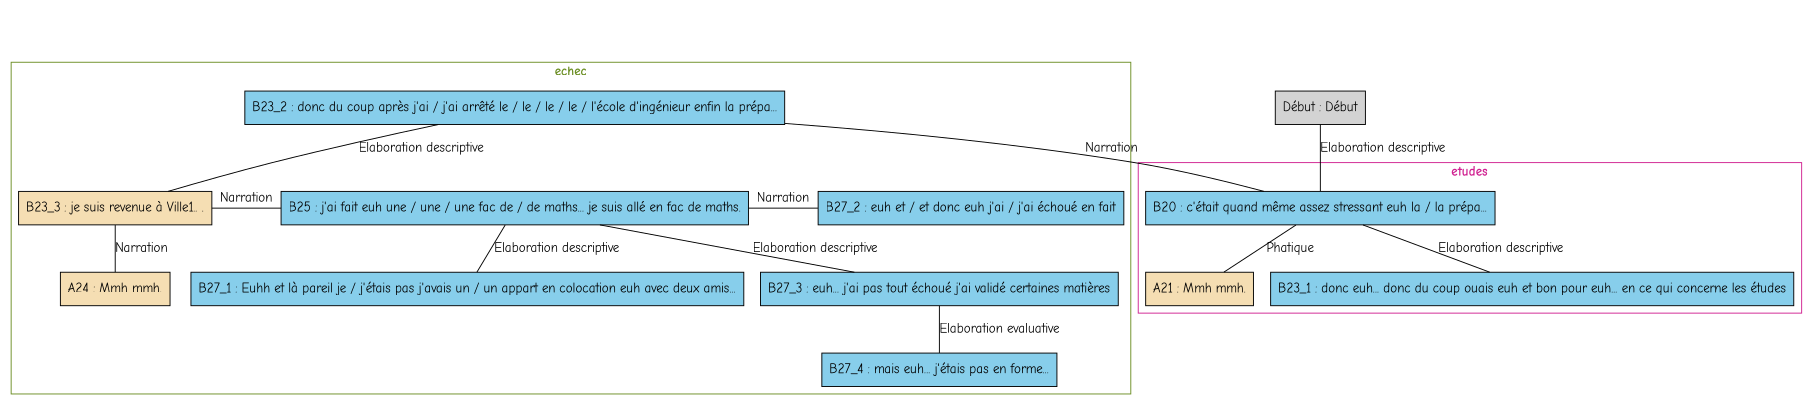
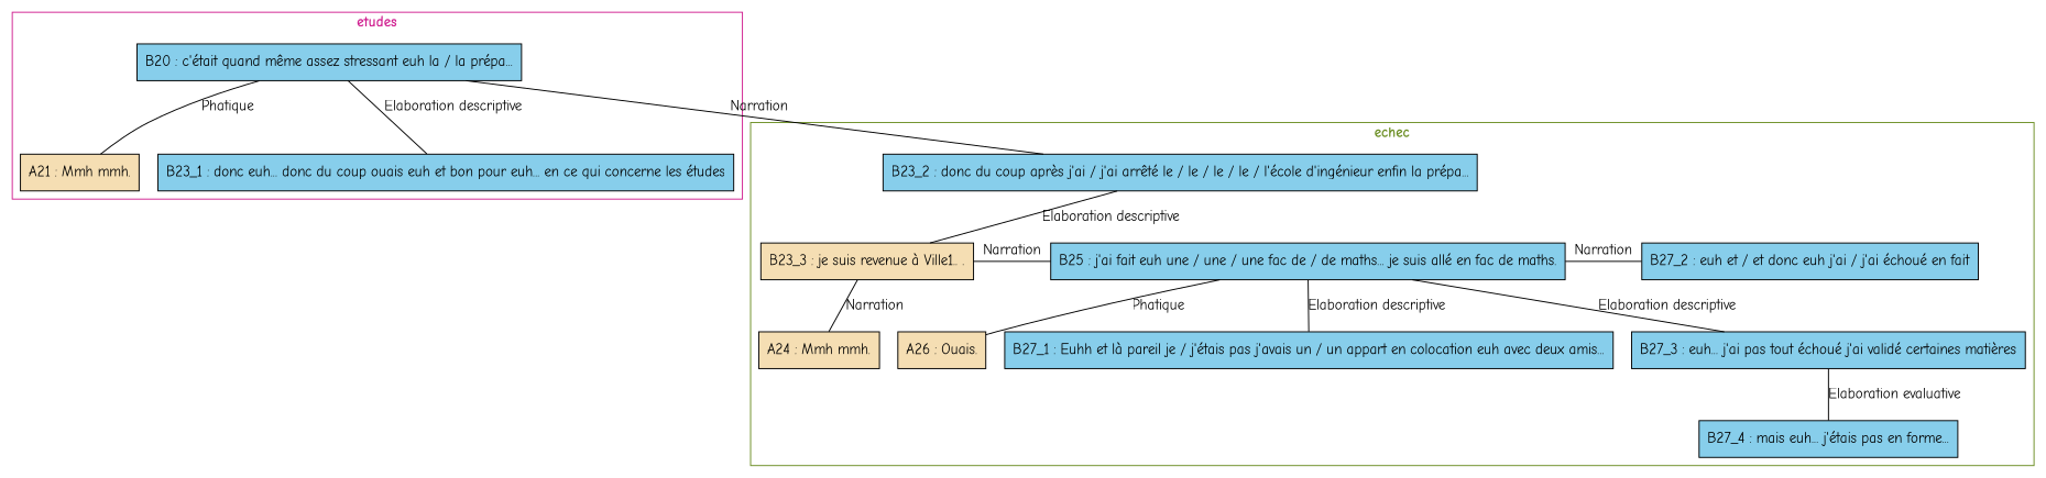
  digraph {
    fontname="Comic Neue"
    newrank=true
    node [fillcolor=skyblue fontname="Comic Neue" shape=box style=filled]
    edge [dir=none fontname="Comic Neue" weight=2]
    n1 [label="B20 : c'était quand même assez stressant euh la / la prépa..."]
    n2 [fillcolor=wheat label="A21 : Mmh mmh."]
    n3 [label="B23_1 : donc euh... donc du coup ouais euh et bon pour euh... en ce qui concerne les études"]
    n4 [label="B23_2 : donc du coup après j'ai / j'ai arrêté le / le / le / le / l'école d'ingénieur enfin la prépa..."]
    n5 [fillcolor=wheat label="B23_3 : je suis revenue à Ville1.. ."]
    n6 [fillcolor=wheat label="A24 : Mmh mmh."]
    n7 [label="B25 : j'ai fait euh une / une / une fac de / de maths... je suis allé en fac de maths."]
+   n8 [fillcolor=wheat label="A26 : Ouais."]
    n9 [label="B27_1 : Euhh et là pareil je / j'étais pas j'avais un / un appart en colocation euh avec deux amis..."]
    n10 [label="B27_2 : euh et / et donc euh j'ai / j'ai échoué en fait"]
    n11 [label="B27_3 : euh... j'ai pas tout échoué j'ai validé certaines matières"]
    n12 [label="B27_4 : mais euh... j'étais pas en forme..."]
    zero [style=invis fillcolor=""]
-   n14 [label="Début : Début" fillcolor=""]
    subgraph cluster_1 {
      color=violetred
      fontcolor=violetred
      label=<<B>etudes</B>>
      n1
      n2
      n3
    }
    subgraph cluster_2 {
      color=olivedrab
      fontcolor=olivedrab
      label=<<B>echec</B>>
      n4
      n5
      n6
      n7
+     n8
      n9
      n10
      n11
      n12
    }
    n1 -> n2 [label=Phatique]
    n1 -> n3 [label="Elaboration descriptive"]
    n1 -> n4 [constraint=false label=Narration weight=""]
    n4 -> n5 [label="Elaboration descriptive"]
    n4 -> n7 [style=invis weight=1 dir=""]
    n4 -> n10 [style=invis weight=1 dir=""]
    n5 -> n6 [label=Narration]
    n5 -> n7 [constraint=false label=Narration weight=""]
+   n7 -> n8 [label=Phatique]
    n7 -> n9 [label="Elaboration descriptive"]
    n7 -> n10 [constraint=false label=Narration weight=""]
    n7 -> n11 [label="Elaboration descriptive"]
    n11 -> n12 [label="Elaboration evaluative"]
    zero -> n4 [style=invis weight=1 dir=""]
-   zero -> n14 [style=invis dir="" weight=""]
-   n14 -> n1 [label="Elaboration descriptive"]
  }
